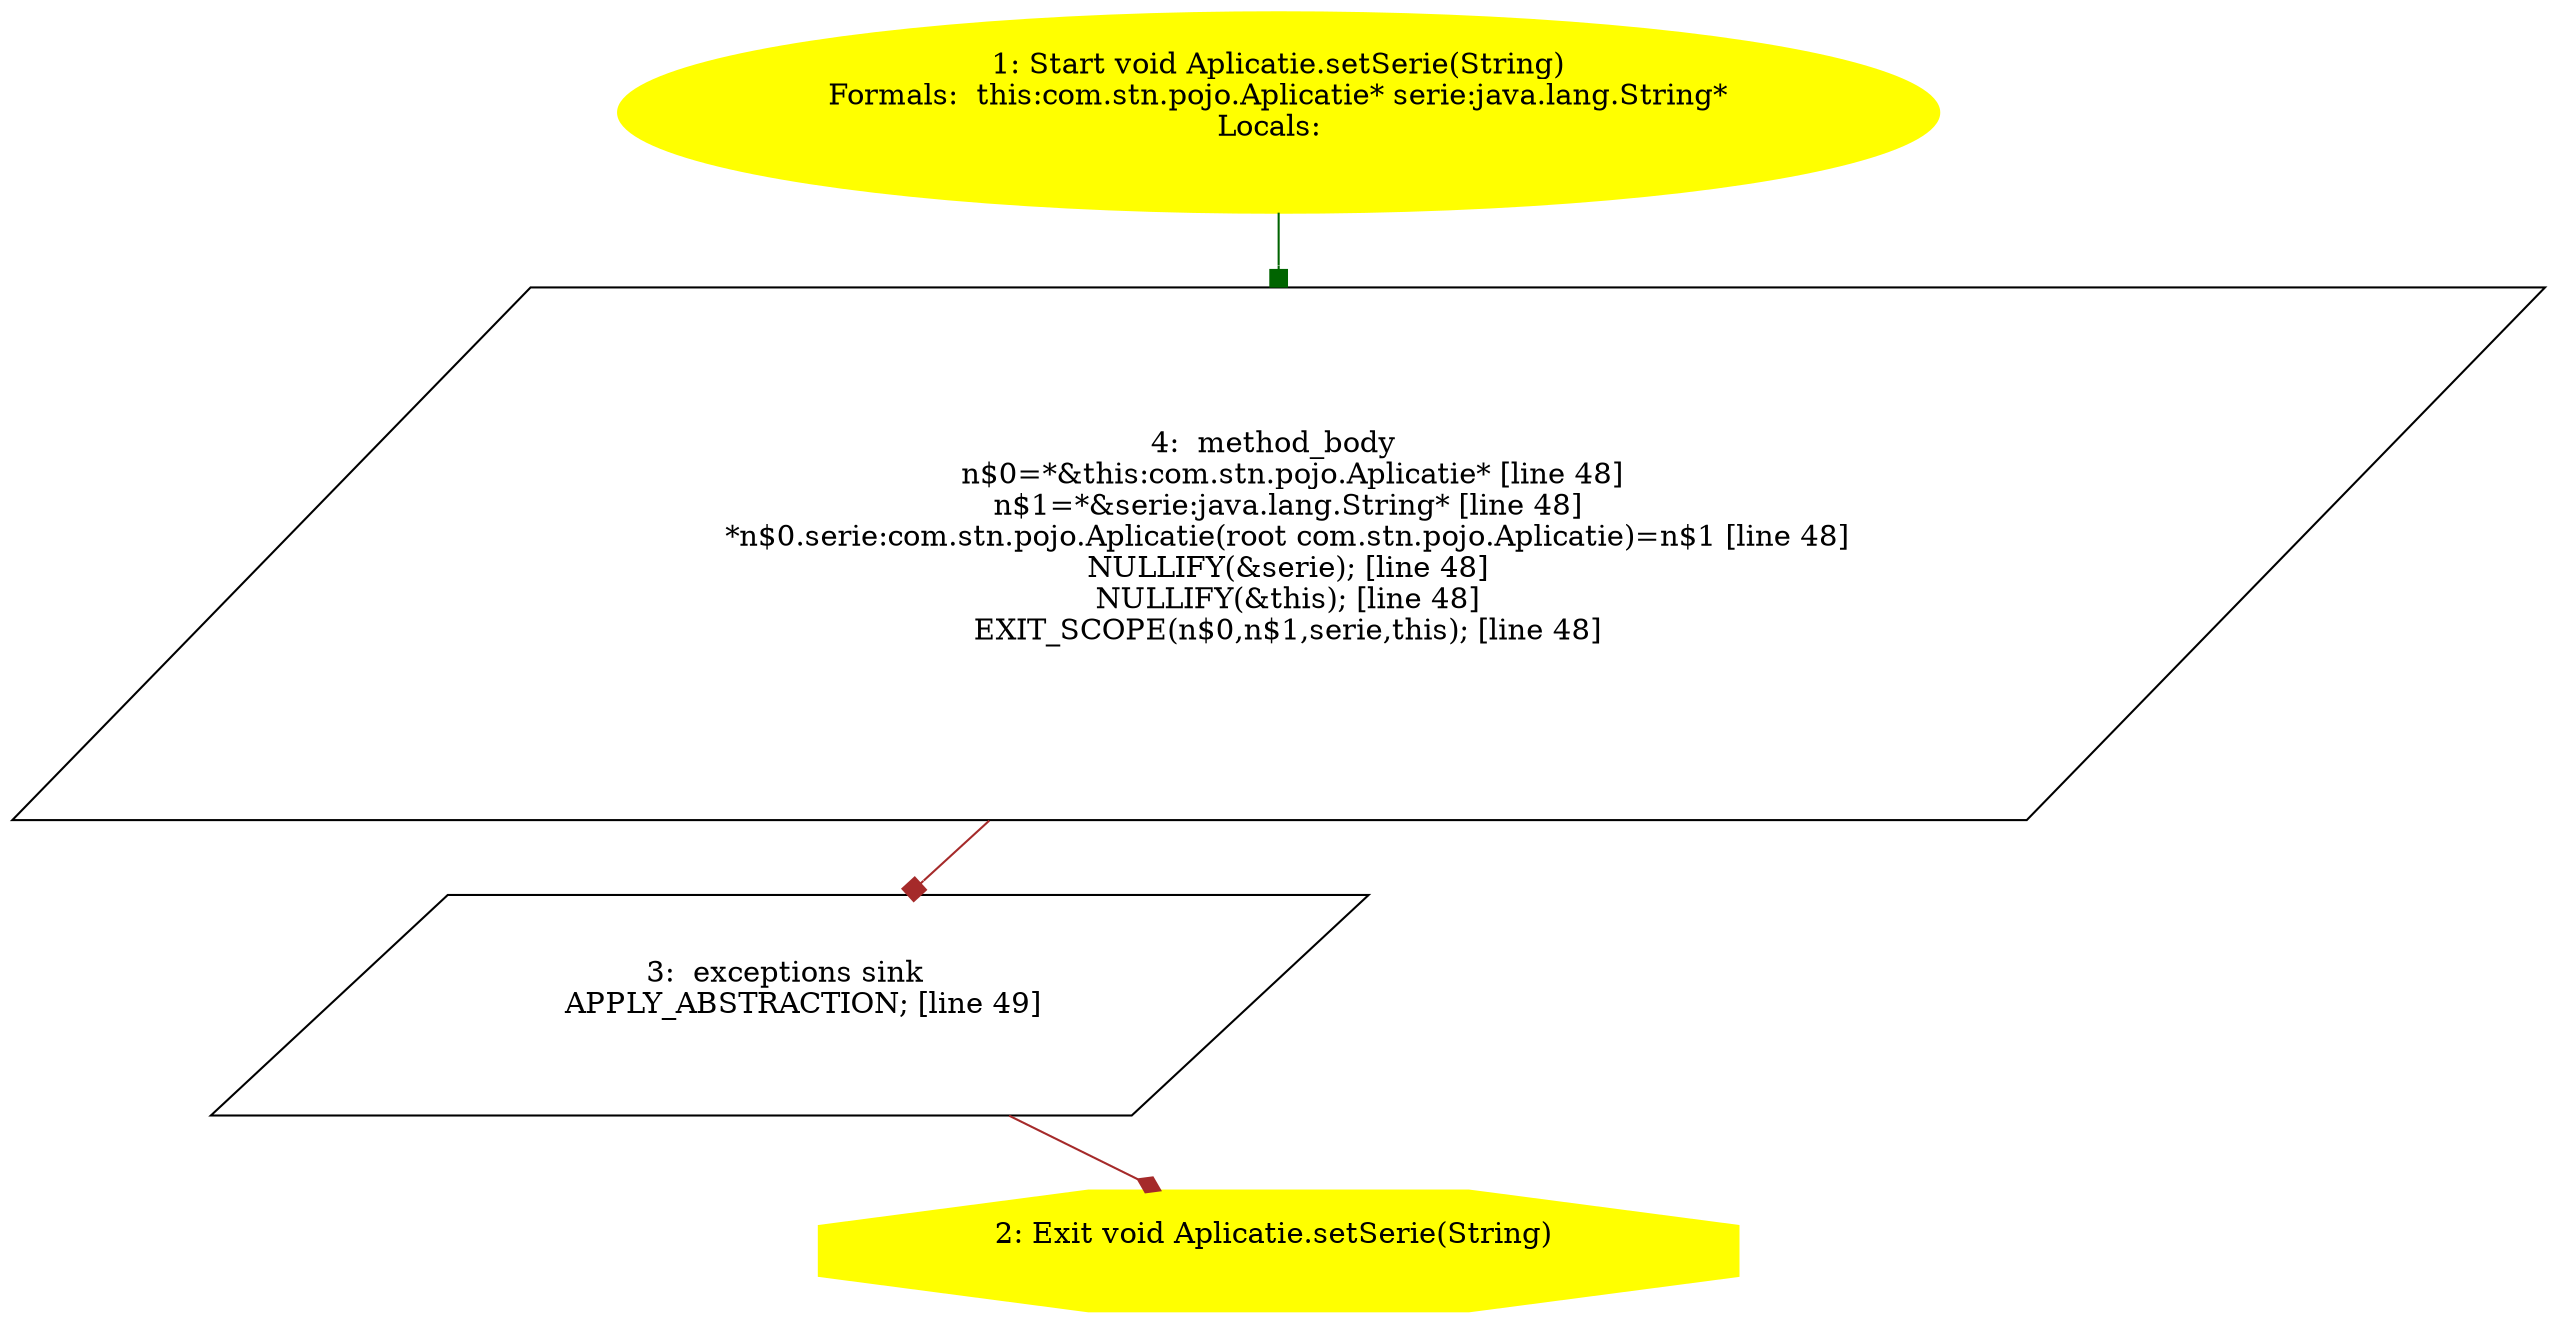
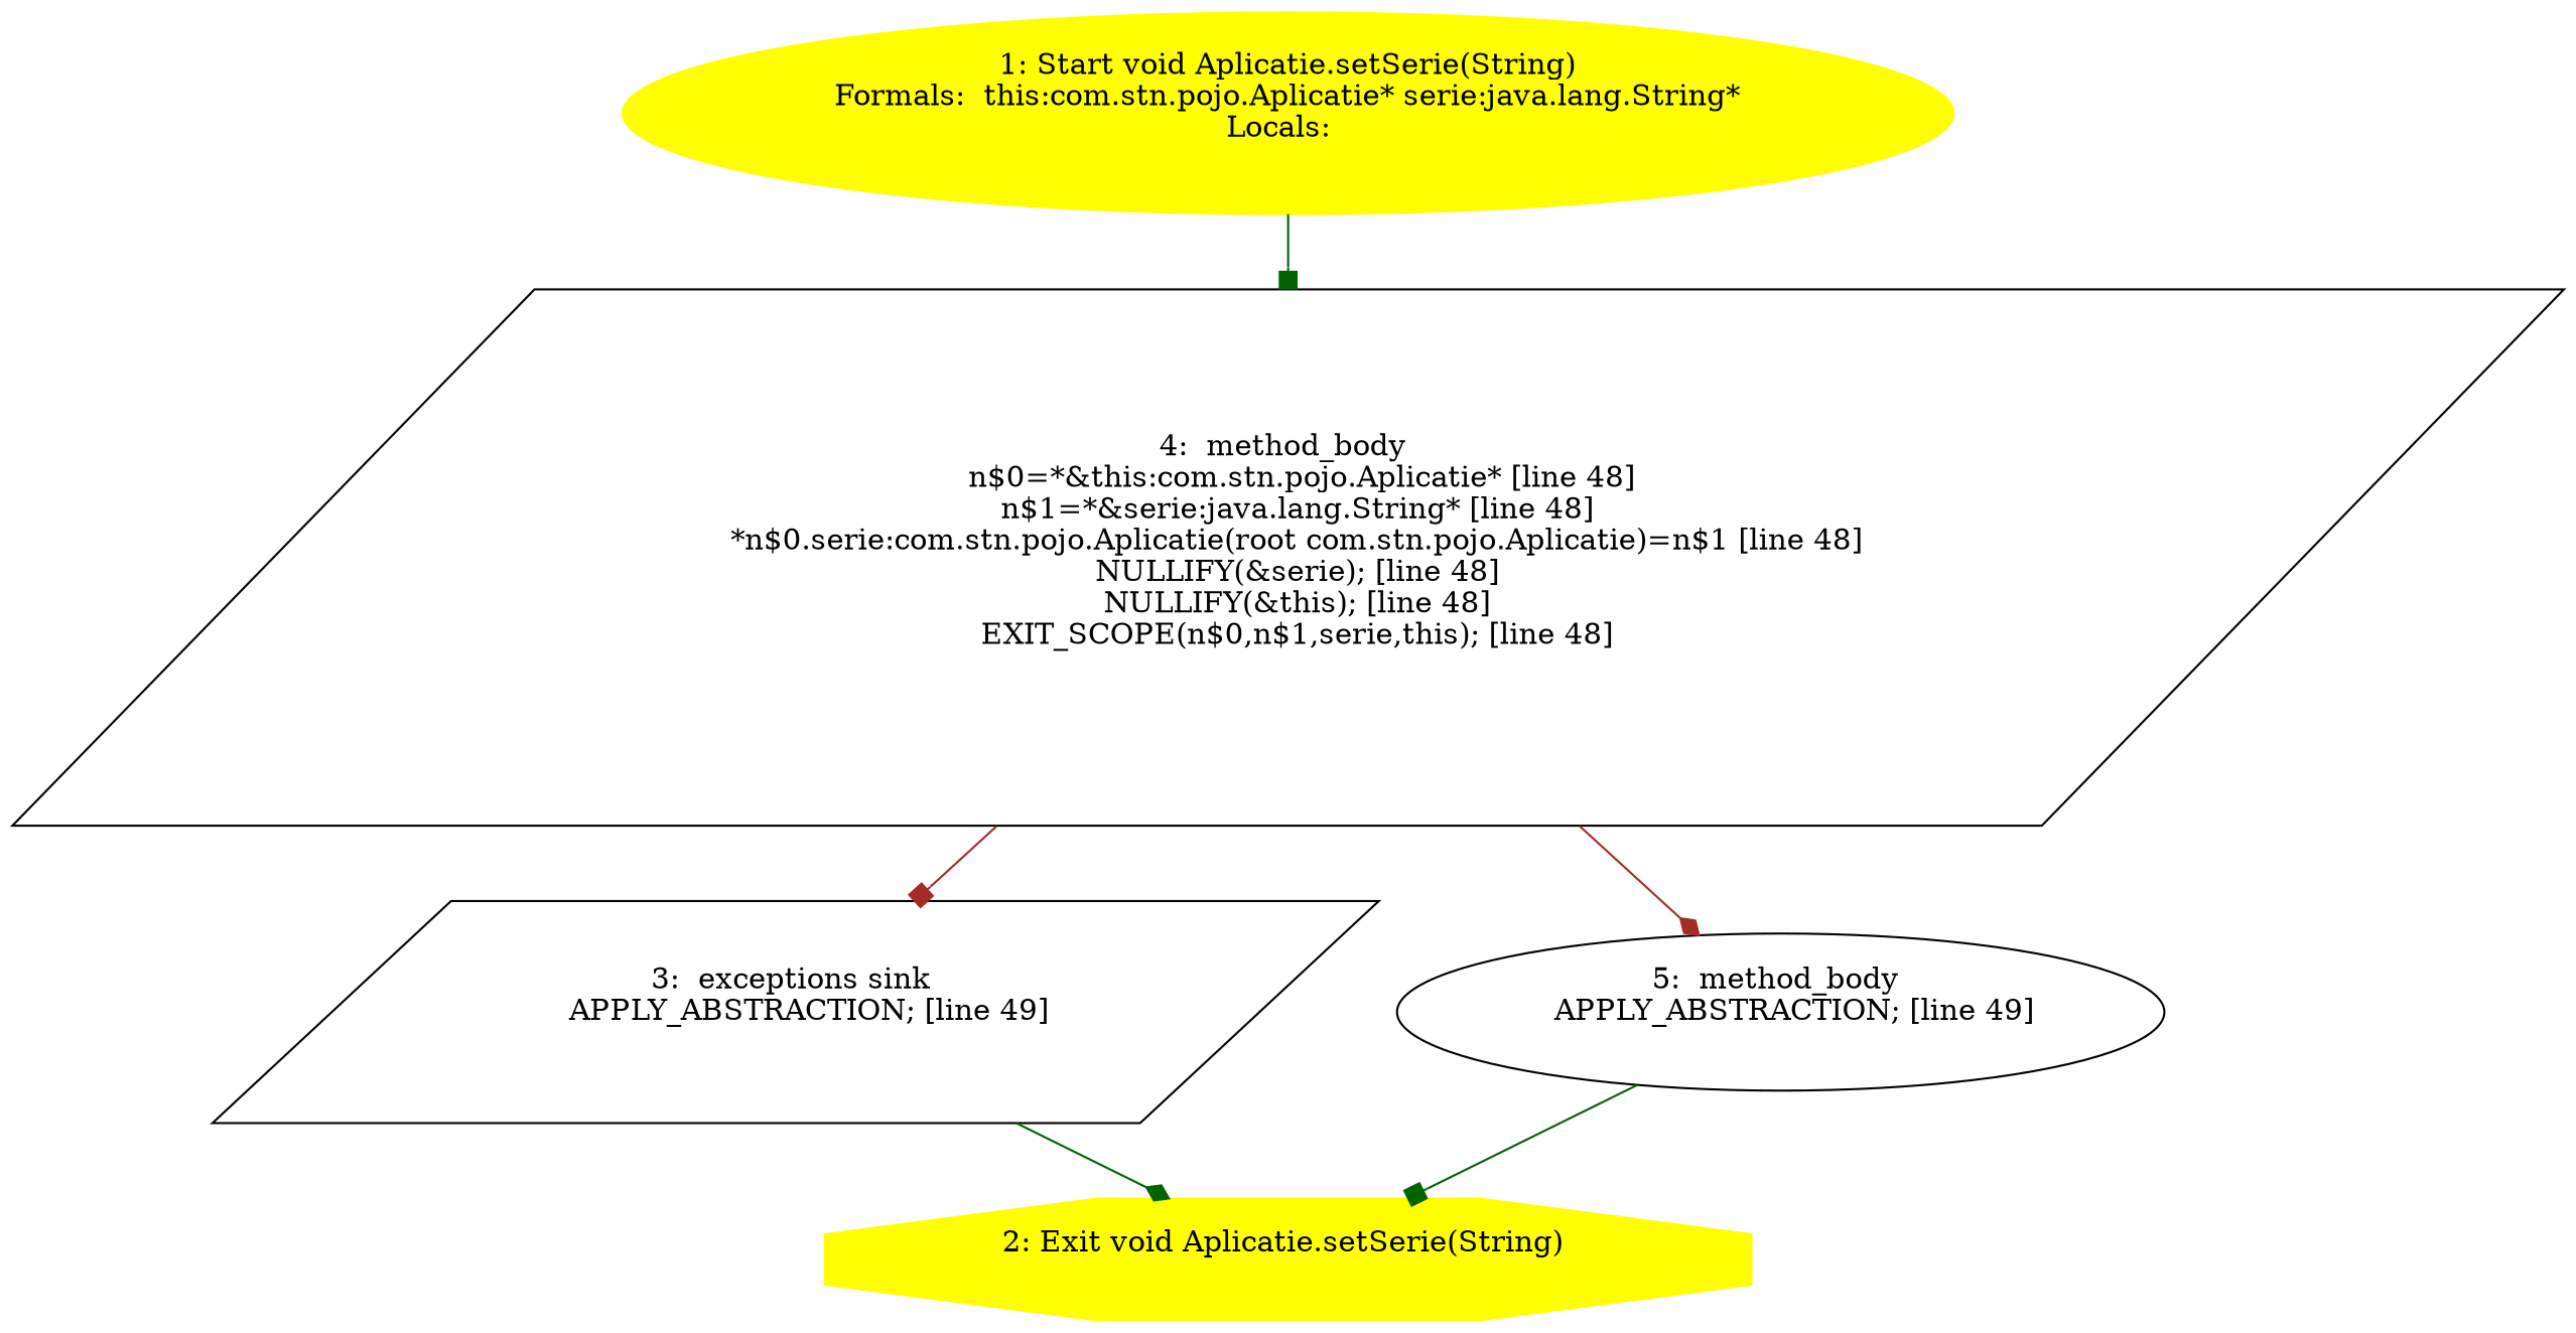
  digraph {
    node [shape=ellipse]
    edge [arrowhead=box color=brown]
    n1 [color=yellow label="1: Start void Aplicatie.setSerie(String)\nFormals:  this:com.stn.pojo.Aplicatie* serie:java.lang.String*\nLocals:  \n  " style=filled]
    n2 [label="4:  method_body \n   n$0=*&this:com.stn.pojo.Aplicatie* [line 48]\n  n$1=*&serie:java.lang.String* [line 48]\n  *n$0.serie:com.stn.pojo.Aplicatie(root com.stn.pojo.Aplicatie)=n$1 [line 48]\n  NULLIFY(&serie); [line 48]\n  NULLIFY(&this); [line 48]\n  EXIT_SCOPE(n$0,n$1,serie,this); [line 48]\n " shape=parallelogram]
    n3 [label="3:  exceptions sink \n   APPLY_ABSTRACTION; [line 49]\n " shape=parallelogram]
+   n4 [label="5:  method_body \n   APPLY_ABSTRACTION; [line 49]\n "]
    n5 [color=yellow label="2: Exit void Aplicatie.setSerie(String) \n  " shape=octagon style=filled]
    n1 -> n2 [color=darkgreen]
    n2 -> n3
-   n3 -> n5 [arrowhead=diamond]
+   n2 -> n4 [arrowhead=diamond]
+   n3 -> n5 [arrowhead=diamond color=darkgreen]
+   n4 -> n5 [color=darkgreen]
  }
